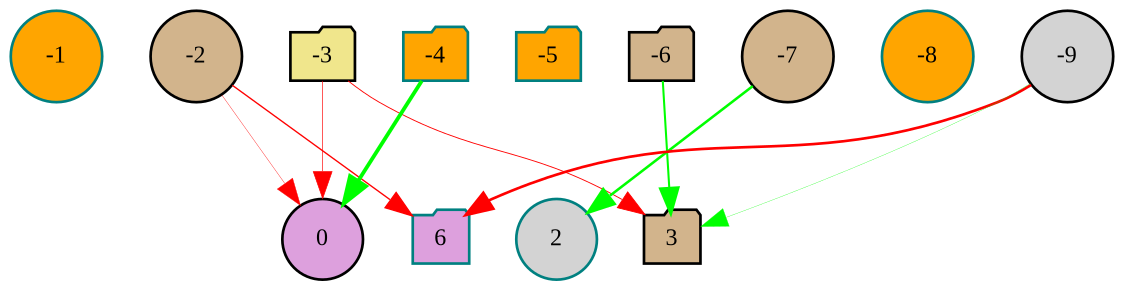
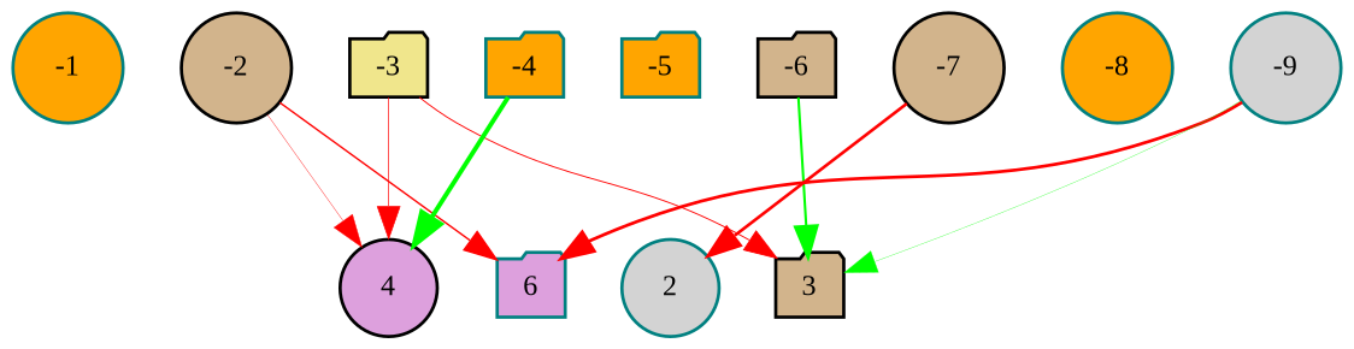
  digraph {
    fontname="Liberation Serif"
    node [color=teal fillcolor=orange fontname="Liberation Serif" fontsize=9 shape=circle style=filled]
    edge [fontname="Liberation Serif" style=invis]
    -1 [height=0.2 width=0.2]
    -2 [color=black fillcolor=tan height=0.2 width=0.2]
    -3 [color=black fillcolor=khaki height=0.2 shape=folder width=0.2]
    -4 [height=0.2 shape=folder width=0.2]
    -5 [height=0.2 shape=folder width=0.2]
    -6 [color=black fillcolor=tan height=0.2 shape=folder width=0.2]
    -7 [color=black fillcolor=tan height=0.2 width=0.2]
    -8 [height=0.2 width=0.2]
-   -9 [color=black fillcolor=lightgrey height=0.2 width=0.2]
-   0 [color=black fillcolor=plum height=0.2 width=0.2]
+   -9 [fillcolor=lightgrey height=0.2 width=0.2]
+   0 [color=black fillcolor=plum height=0.2 width=0.2 label=4]
    n11 [fillcolor=plum height=0.2 label=6 shape=folder width=0.2]
    2 [fillcolor=lightgrey height=0.2 width=0.2]
    3 [color=black fillcolor=tan height=0.2 shape=folder width=0.2]
    subgraph sub_1 {
      rank=source
      -1
      -2
      -3
      -4
      -5
      -6
      -7
      -8
      -9
    }
    subgraph sub_2 {
      rank=sink
      0
      n11
      2
      3
    }
    -1 -> -2
    -2 -> -3
    -2 -> 0 [color=red penwidth=0.13724083961560823 style=solid]
    -2 -> n11 [color=red penwidth=0.5051288091823392 style=solid]
    -3 -> -4
    -3 -> 0 [color=red penwidth=0.2451715360360941 style=solid]
    -3 -> 3 [color=red penwidth=0.3351335792029183 style=solid]
    -4 -> -5
    -4 -> 0 [color=green penwidth=1.4205292160394152 style=solid]
    -5 -> -6
    -6 -> -7
    -6 -> 3 [color=green penwidth=0.7633622746026116 style=solid]
    -7 -> -8
-   -7 -> 2 [color=green penwidth=0.9527579564756788 style=solid]
+   -7 -> 2 [color=red penwidth=0.9527579564756788 style=solid]
    -8 -> -9
    -9 -> n11 [color=red penwidth=0.9943342264593228 style=solid]
    -9 -> 3 [color=green penwidth=0.1068203469582 style=solid]
    0 -> n11
    n11 -> 2
    2 -> 3
  }
